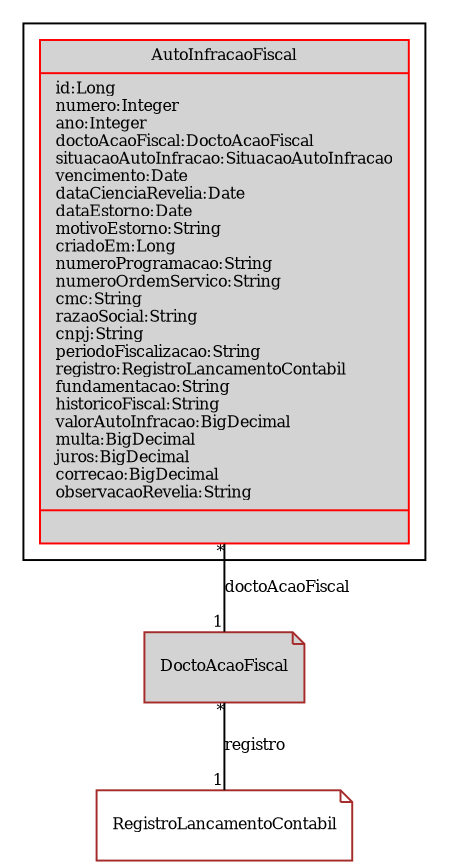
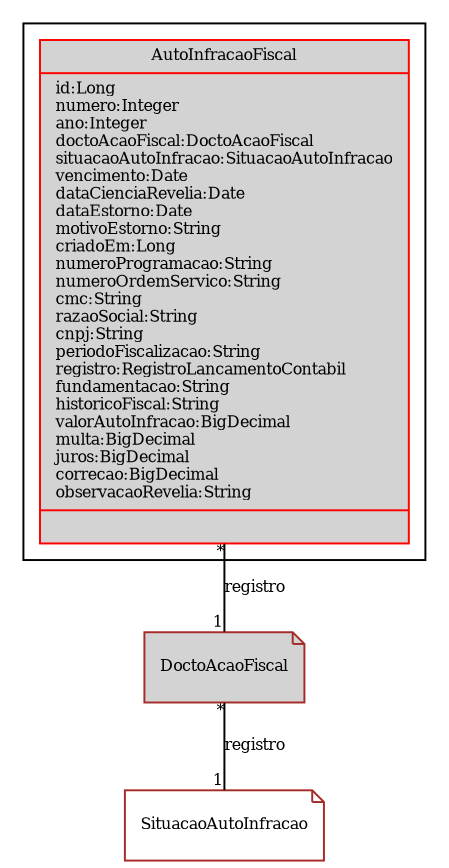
  digraph {
    fontname="Times-Roman"
    fontsize=8
    node [color=brown fillcolor=lightgrey fontname="Times-Roman" fontsize=8 shape=note style=filled]
    edge [arrowhead=none fontname="Times-Roman" fontsize=8 headlabel=1 taillabel="*"]
    n1 [color=red label="{AutoInfracaoFiscal|id:Long\lnumero:Integer\lano:Integer\ldoctoAcaoFiscal:DoctoAcaoFiscal\lsituacaoAutoInfracao:SituacaoAutoInfracao\lvencimento:Date\ldataCienciaRevelia:Date\ldataEstorno:Date\lmotivoEstorno:String\lcriadoEm:Long\lnumeroProgramacao:String\lnumeroOrdemServico:String\lcmc:String\lrazaoSocial:String\lcnpj:String\lperiodoFiscalizacao:String\lregistro:RegistroLancamentoContabil\lfundamentacao:String\lhistoricoFiscal:String\lvalorAutoInfracao:BigDecimal\lmulta:BigDecimal\ljuros:BigDecimal\lcorrecao:BigDecimal\lobservacaoRevelia:String\l|\l}" shape=record]
    DoctoAcaoFiscal
-   RegistroLancamentoContabil [fillcolor=white]
+   RegistroLancamentoContabil [fillcolor=white label=SituacaoAutoInfracao]
    subgraph cluster_1 {
      n1
    }
-   n1 -> DoctoAcaoFiscal [label=doctoAcaoFiscal]
+   n1 -> DoctoAcaoFiscal [label=registro]
    DoctoAcaoFiscal -> RegistroLancamentoContabil [label=registro]
  }
